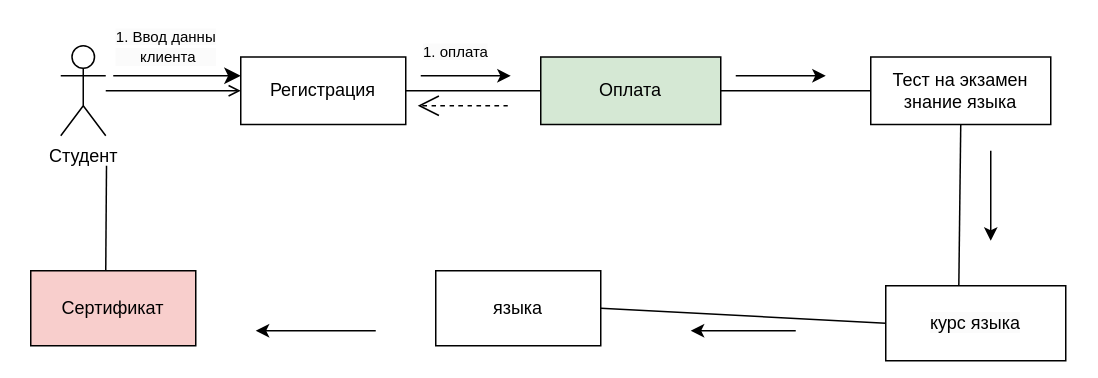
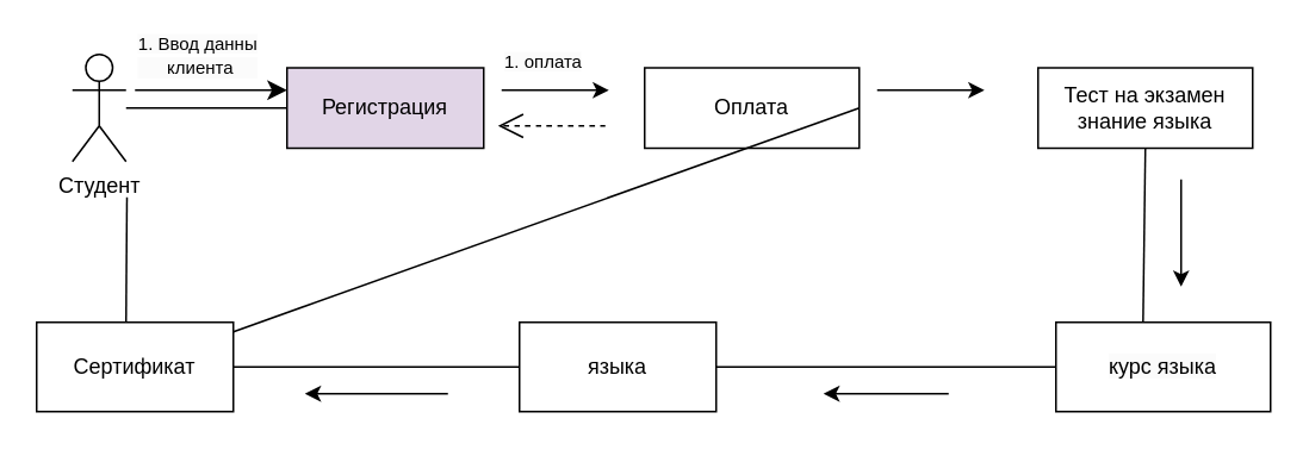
  <mxCell id="0" />
  <mxCell id="1" parent="0" />
  <mxCell id="2" value="Студент" style="shape=umlActor;verticalLabelPosition=bottom;verticalAlign=top;html=1;outlineConnect=0;" vertex="1" parent="1"><mxGeometry x="40" y="30" width="30" height="60" as="geometry" /></mxCell>
- <mxCell id="3" value="Регистрация" style="rounded=0;whiteSpace=wrap;html=1;" vertex="1" parent="1"><mxGeometry x="160" y="37.5" width="110" height="45" as="geometry" /></mxCell>
- <mxCell id="4" value="Оплата" style="rounded=0;whiteSpace=wrap;html=1;fillColor=#d5e8d4;" vertex="1" parent="1"><mxGeometry x="360" y="37.5" width="120" height="45" as="geometry" /></mxCell>
+ <mxCell id="3" value="Регистрация" style="rounded=0;whiteSpace=wrap;html=1;fillColor=#e1d5e7;" vertex="1" parent="1"><mxGeometry x="160" y="37.5" width="110" height="45" as="geometry" /></mxCell>
+ <mxCell id="4" value="Оплата" style="rounded=0;whiteSpace=wrap;html=1;" vertex="1" parent="1"><mxGeometry x="360" y="37.5" width="120" height="45" as="geometry" /></mxCell>
  <mxCell id="5" value="Тест на экзамен знание языка" style="rounded=0;whiteSpace=wrap;html=1;" vertex="1" parent="1"><mxGeometry x="580" y="37.5" width="120" height="45" as="geometry" /></mxCell>
  <mxCell id="6" value="языка" style="rounded=0;whiteSpace=wrap;html=1;" vertex="1" parent="1"><mxGeometry x="290" y="180" width="110" height="50" as="geometry" /></mxCell>
- <mxCell id="7" value="&lt;span style=&quot;color: rgb(0, 0, 0); font-family: Helvetica; font-size: 12px; font-style: normal; font-variant-ligatures: normal; font-variant-caps: normal; font-weight: 400; letter-spacing: normal; orphans: 2; text-align: center; text-indent: 0px; text-transform: none; widows: 2; word-spacing: 0px; -webkit-text-stroke-width: 0px; white-space: normal; background-color: rgb(251, 251, 251); text-decoration-thickness: initial; text-decoration-style: initial; text-decoration-color: initial; display: inline !important; float: none;&quot;&gt;курс языка&lt;/span&gt;" style="rounded=0;whiteSpace=wrap;html=1;" vertex="1" parent="1"><mxGeometry x="590" y="190" width="120" height="50" as="geometry" /></mxCell>
- <mxCell id="8" value="Сертификат" style="rounded=0;whiteSpace=wrap;html=1;fillColor=#f8cecc;" vertex="1" parent="1"><mxGeometry x="20" y="180" width="110" height="50" as="geometry" /></mxCell>
- <mxCell id="9" value="" style="endArrow=open;html=1;rounded=0;entryX=0;entryY=0.5;entryDx=0;entryDy=0;" edge="1" parent="1" source="2" target="3"><mxGeometry width="50" height="50" relative="1" as="geometry"><mxPoint x="70" y="180" as="sourcePoint" /><mxPoint x="120" y="130" as="targetPoint" /></mxGeometry></mxCell>
- <mxCell id="10" value="" style="endArrow=none;html=1;rounded=0;entryX=0;entryY=0.5;entryDx=0;entryDy=0;exitX=1;exitY=0.5;exitDx=0;exitDy=0;" edge="1" parent="1" source="3" target="4"><mxGeometry width="50" height="50" relative="1" as="geometry"><mxPoint x="230" y="160" as="sourcePoint" /><mxPoint x="280" y="110" as="targetPoint" /></mxGeometry></mxCell>
- <mxCell id="11" value="" style="endArrow=none;html=1;rounded=0;entryX=0;entryY=0.5;entryDx=0;entryDy=0;exitX=1;exitY=0.5;exitDx=0;exitDy=0;" edge="1" parent="1" source="4" target="5"><mxGeometry width="50" height="50" relative="1" as="geometry"><mxPoint x="400" y="150" as="sourcePoint" /><mxPoint x="450" y="100" as="targetPoint" /></mxGeometry></mxCell>
+ <mxCell id="7" value="&lt;span style=&quot;color: rgb(0, 0, 0); font-family: Helvetica; font-size: 12px; font-style: normal; font-variant-ligatures: normal; font-variant-caps: normal; font-weight: 400; letter-spacing: normal; orphans: 2; text-align: center; text-indent: 0px; text-transform: none; widows: 2; word-spacing: 0px; -webkit-text-stroke-width: 0px; white-space: normal; background-color: rgb(251, 251, 251); text-decoration-thickness: initial; text-decoration-style: initial; text-decoration-color: initial; display: inline !important; float: none;&quot;&gt;курс языка&lt;/span&gt;" style="rounded=0;whiteSpace=wrap;html=1;" vertex="1" parent="1"><mxGeometry x="590" y="180" width="120" height="50" as="geometry" /></mxCell>
+ <mxCell id="8" value="Сертификат" style="rounded=0;whiteSpace=wrap;html=1;" vertex="1" parent="1"><mxGeometry x="20" y="180" width="110" height="50" as="geometry" /></mxCell>
+ <mxCell id="9" value="" style="endArrow=none;html=1;rounded=0;entryX=0;entryY=0.5;entryDx=0;entryDy=0;" edge="1" parent="1" source="2" target="3"><mxGeometry width="50" height="50" relative="1" as="geometry"><mxPoint x="70" y="180" as="sourcePoint" /><mxPoint x="120" y="130" as="targetPoint" /></mxGeometry></mxCell>
+ <mxCell id="11" value="" style="endArrow=none;html=1;rounded=0;exitX=1;exitY=0.5;exitDx=0;exitDy=0;" edge="1" parent="1" source="4" target="8"><mxGeometry width="50" height="50" relative="1" as="geometry"><mxPoint x="400" y="150" as="sourcePoint" /><mxPoint x="450" y="100" as="targetPoint" /></mxGeometry></mxCell>
  <mxCell id="12" value="" style="endArrow=none;html=1;rounded=0;entryX=0.5;entryY=1;entryDx=0;entryDy=0;exitX=0.406;exitY=-0.007;exitDx=0;exitDy=0;exitPerimeter=0;" edge="1" parent="1" source="7" target="5"><mxGeometry width="50" height="50" relative="1" as="geometry"><mxPoint x="530" y="150" as="sourcePoint" /><mxPoint x="580" y="100" as="targetPoint" /></mxGeometry></mxCell>
  <mxCell id="13" value="" style="endArrow=none;html=1;rounded=0;entryX=0;entryY=0.5;entryDx=0;entryDy=0;exitX=1;exitY=0.5;exitDx=0;exitDy=0;" edge="1" parent="1" source="6" target="7"><mxGeometry width="50" height="50" relative="1" as="geometry"><mxPoint x="400" y="300" as="sourcePoint" /><mxPoint x="450" y="250" as="targetPoint" /></mxGeometry></mxCell>
+ <mxCell id="14" value="" style="endArrow=none;html=1;rounded=0;entryX=0;entryY=0.5;entryDx=0;entryDy=0;exitX=1;exitY=0.5;exitDx=0;exitDy=0;" edge="1" parent="1" source="8" target="6"><mxGeometry width="50" height="50" relative="1" as="geometry"><mxPoint x="270" y="320" as="sourcePoint" /><mxPoint x="320" y="270" as="targetPoint" /></mxGeometry></mxCell>
  <mxCell id="15" value="" style="endArrow=none;html=1;rounded=0;exitX=0.25;exitY=0;exitDx=0;exitDy=0;" edge="1" parent="1"><mxGeometry width="50" height="50" relative="1" as="geometry"><mxPoint x="70" y="180" as="sourcePoint" /><mxPoint x="70.5" y="110" as="targetPoint" /></mxGeometry></mxCell>
  <mxCell id="16" value="&lt;font style=&quot;background-color: rgb(251, 251, 251); font-size: 10px;&quot;&gt;1. Ввод данны&lt;/font&gt;&lt;div style=&quot;background-color: rgb(251, 251, 251); font-size: 10px;&quot;&gt;&amp;nbsp;клиента&lt;/div&gt;" style="endArrow=classic;html=1;rounded=0;fontSize=12;startSize=8;endSize=8;curved=1;" edge="1" parent="1"><mxGeometry x="-0.176" y="20" width="50" height="50" relative="1" as="geometry"><mxPoint x="75" y="50" as="sourcePoint" /><mxPoint x="160" y="50" as="targetPoint" /><mxPoint as="offset" /></mxGeometry></mxCell>
  <mxCell id="17" value="&lt;span style=&quot;color: rgb(0, 0, 0); font-family: Helvetica; font-size: 10px; font-style: normal; font-variant-ligatures: normal; font-variant-caps: normal; font-weight: 400; letter-spacing: normal; orphans: 2; text-align: center; text-indent: 0px; text-transform: none; widows: 2; word-spacing: 0px; -webkit-text-stroke-width: 0px; white-space: nowrap; background-color: rgb(251, 251, 251); text-decoration-thickness: initial; text-decoration-style: initial; text-decoration-color: initial; display: inline !important; float: none;&quot;&gt;1. оплата&lt;/span&gt;" style="text;whiteSpace=wrap;html=1;" vertex="1" parent="1"><mxGeometry x="280" y="20" width="56" height="20" as="geometry" /></mxCell>
  <mxCell id="18" value="" style="endArrow=classic;html=1;rounded=0;" edge="1" parent="1"><mxGeometry width="50" height="50" relative="1" as="geometry"><mxPoint x="280" y="50" as="sourcePoint" /><mxPoint x="340" y="50" as="targetPoint" /></mxGeometry></mxCell>
  <mxCell id="19" value="" style="endArrow=classic;html=1;rounded=0;" edge="1" parent="1"><mxGeometry width="50" height="50" relative="1" as="geometry"><mxPoint x="490" y="50" as="sourcePoint" /><mxPoint x="550" y="50" as="targetPoint" /></mxGeometry></mxCell>
  <mxCell id="20" value="" style="endArrow=classic;html=1;rounded=0;" edge="1" parent="1"><mxGeometry width="50" height="50" relative="1" as="geometry"><mxPoint x="660" y="100" as="sourcePoint" /><mxPoint x="660" y="160" as="targetPoint" /></mxGeometry></mxCell>
  <mxCell id="21" value="" style="endArrow=classic;html=1;rounded=0;" edge="1" parent="1"><mxGeometry width="50" height="50" relative="1" as="geometry"><mxPoint x="530" y="220" as="sourcePoint" /><mxPoint x="460" y="220" as="targetPoint" /></mxGeometry></mxCell>
  <mxCell id="22" value="" style="endArrow=classic;html=1;rounded=0;" edge="1" parent="1"><mxGeometry width="50" height="50" relative="1" as="geometry"><mxPoint x="250" y="220" as="sourcePoint" /><mxPoint x="170" y="220" as="targetPoint" /></mxGeometry></mxCell>
  <mxCell id="23" value="" style="endArrow=open;endSize=12;dashed=1;html=1;rounded=0;fontSize=12;curved=1;" edge="1" parent="1"><mxGeometry y="-13" width="160" relative="1" as="geometry"><mxPoint x="338" y="70" as="sourcePoint" /><mxPoint x="278" y="70" as="targetPoint" /><mxPoint as="offset" /></mxGeometry></mxCell>
